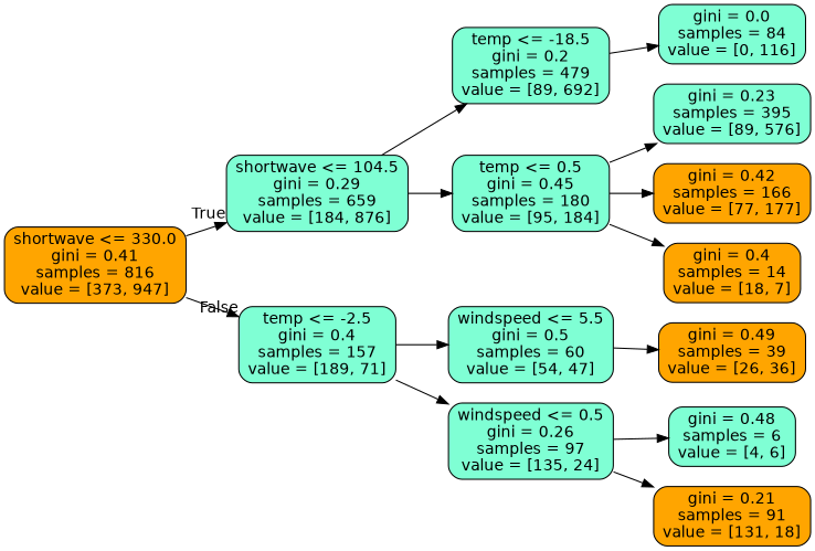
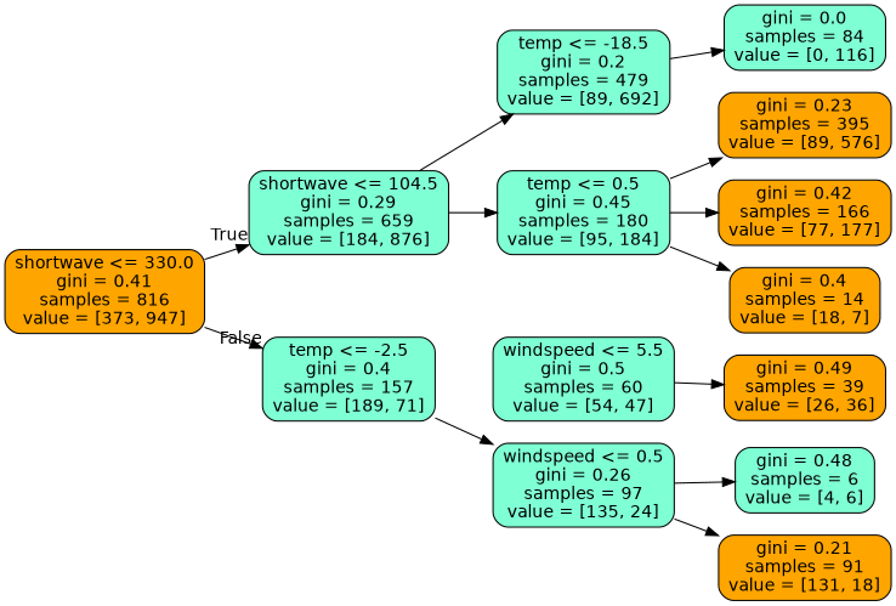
  digraph {
    rankdir=LR
    node [color=black fillcolor=aquamarine fontname=helvetica shape=box style="filled, rounded"]
    edge [fontname=helvetica]
    n1 [fillcolor=orange label="shortwave <= 330.0\ngini = 0.41\nsamples = 816\nvalue = [373, 947]"]
    n2 [label="shortwave <= 104.5\ngini = 0.29\nsamples = 659\nvalue = [184, 876]"]
    n3 [label="temp <= -2.5\ngini = 0.4\nsamples = 157\nvalue = [189, 71]"]
    n4 [label="temp <= -18.5\ngini = 0.2\nsamples = 479\nvalue = [89, 692]"]
    n5 [label="temp <= 0.5\ngini = 0.45\nsamples = 180\nvalue = [95, 184]"]
    n6 [label="windspeed <= 5.5\ngini = 0.5\nsamples = 60\nvalue = [54, 47]"]
    n7 [label="windspeed <= 0.5\ngini = 0.26\nsamples = 97\nvalue = [135, 24]"]
    n8 [label="gini = 0.0\nsamples = 84\nvalue = [0, 116]"]
-   n9 [label="gini = 0.23\nsamples = 395\nvalue = [89, 576]"]
+   n9 [fillcolor=orange label="gini = 0.23\nsamples = 395\nvalue = [89, 576]"]
    n10 [fillcolor=orange label="gini = 0.42\nsamples = 166\nvalue = [77, 177]"]
    n11 [fillcolor=orange label="gini = 0.4\nsamples = 14\nvalue = [18, 7]"]
    n12 [fillcolor=orange label="gini = 0.49\nsamples = 39\nvalue = [26, 36]"]
    n13 [label="gini = 0.48\nsamples = 6\nvalue = [4, 6]"]
    n14 [fillcolor=orange label="gini = 0.21\nsamples = 91\nvalue = [131, 18]"]
    n1 -> n2 [headlabel=True labelangle=45 labeldistance=2.5]
    n1 -> n3 [headlabel=False labelangle=-45 labeldistance=2.5]
    n2 -> n4
    n2 -> n5
-   n3 -> n6
    n3 -> n7
    n4 -> n8
    n5 -> n9
    n5 -> n10
    n5 -> n11
    n6 -> n12
    n7 -> n13
    n7 -> n14
  }
